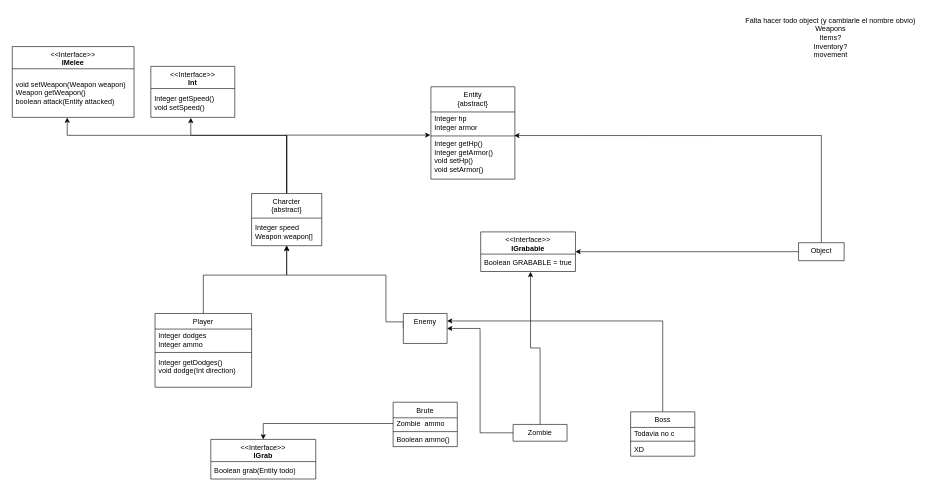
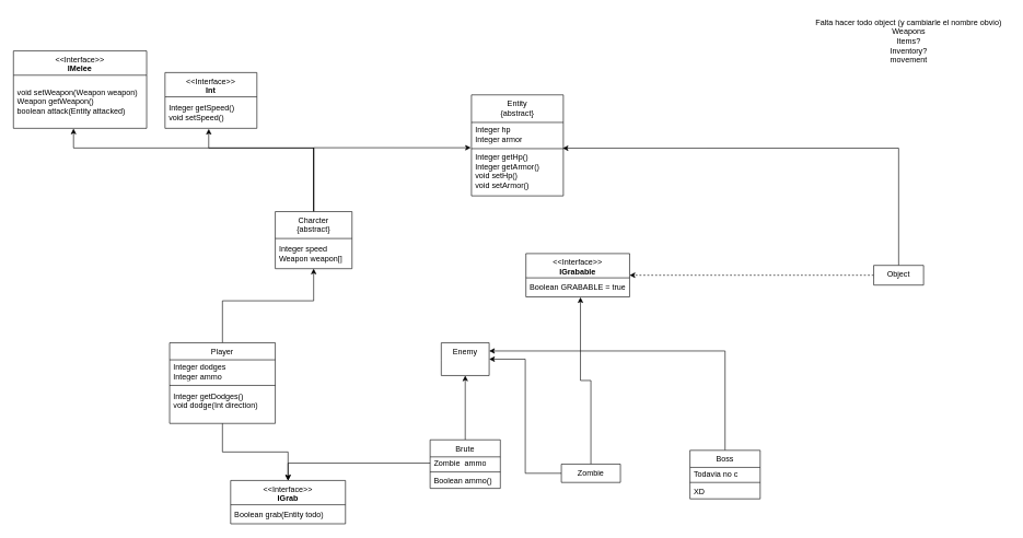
  <mxCell id="0" />
  <mxCell id="1" parent="0" />
  <mxCell id="2" value="&lt;div&gt;Entity&lt;/div&gt;&lt;div&gt;{abstract}&lt;/div&gt;" style="swimlane;fontStyle=0;align=center;verticalAlign=top;childLayout=stackLayout;horizontal=1;startSize=42;horizontalStack=0;resizeParent=1;resizeParentMax=0;resizeLast=0;collapsible=0;marginBottom=0;html=1;whiteSpace=wrap;" vertex="1" parent="1"><mxGeometry x="718" y="144" width="140" height="154" as="geometry" /></mxCell>
  <mxCell id="3" value="Integer hp&lt;div&gt;Integer armor&lt;/div&gt;" style="text;html=1;strokeColor=none;fillColor=none;align=left;verticalAlign=middle;spacingLeft=4;spacingRight=4;overflow=hidden;rotatable=0;points=[[0,0.5],[1,0.5]];portConstraint=eastwest;whiteSpace=wrap;" vertex="1" parent="2"><mxGeometry y="42" width="140" height="36" as="geometry" /></mxCell>
  <mxCell id="4" value="" style="line;strokeWidth=1;fillColor=none;align=left;verticalAlign=middle;spacingTop=-1;spacingLeft=3;spacingRight=3;rotatable=0;labelPosition=right;points=[];portConstraint=eastwest;" vertex="1" parent="2"><mxGeometry y="78" width="140" height="8" as="geometry" /></mxCell>
  <mxCell id="5" value="&lt;div&gt;Integer getHp()&lt;/div&gt;&lt;div&gt;Integer getArmor()&lt;div&gt;void setHp()&lt;div&gt;void setArmor()&lt;/div&gt;&lt;/div&gt;&lt;/div&gt;&lt;div&gt;&lt;br&gt;&lt;/div&gt;" style="text;html=1;strokeColor=none;fillColor=none;align=left;verticalAlign=middle;spacingLeft=4;spacingRight=4;overflow=hidden;rotatable=0;points=[[0,0.5],[1,0.5]];portConstraint=eastwest;whiteSpace=wrap;" vertex="1" parent="2"><mxGeometry y="86" width="140" height="68" as="geometry" /></mxCell>
  <mxCell id="6" style="edgeStyle=orthogonalEdgeStyle;rounded=0;orthogonalLoop=1;jettySize=auto;html=1;entryX=0.476;entryY=1.018;entryDx=0;entryDy=0;entryPerimeter=0;" edge="1" parent="1" source="9" target="16"><mxGeometry relative="1" as="geometry"><mxPoint x="240" y="436" as="targetPoint" /><Array as="points"><mxPoint x="477" y="225" /><mxPoint x="317" y="225" /></Array></mxGeometry></mxCell>
  <mxCell id="7" style="edgeStyle=orthogonalEdgeStyle;rounded=0;orthogonalLoop=1;jettySize=auto;html=1;entryX=0.451;entryY=1.005;entryDx=0;entryDy=0;entryPerimeter=0;" edge="1" parent="1" source="9" target="18"><mxGeometry relative="1" as="geometry"><Array as="points"><mxPoint x="477" y="225" /><mxPoint x="112" y="225" /></Array></mxGeometry></mxCell>
  <mxCell id="8" style="edgeStyle=orthogonalEdgeStyle;rounded=0;orthogonalLoop=1;jettySize=auto;html=1;entryX=-0.007;entryY=0.328;entryDx=0;entryDy=0;entryPerimeter=0;" edge="1" parent="1" source="9" target="4"><mxGeometry relative="1" as="geometry" /></mxCell>
  <mxCell id="9" value="&lt;div&gt;Charcter&lt;/div&gt;&lt;div&gt;{abstract}&lt;/div&gt;" style="swimlane;fontStyle=0;align=center;verticalAlign=top;childLayout=stackLayout;horizontal=1;startSize=41;horizontalStack=0;resizeParent=1;resizeParentMax=0;resizeLast=0;collapsible=0;marginBottom=0;html=1;whiteSpace=wrap;" vertex="1" parent="1"><mxGeometry x="419" y="322" width="117" height="87" as="geometry" /></mxCell>
  <mxCell id="10" value="&lt;div&gt;Integer speed&lt;/div&gt;&lt;div&gt;&lt;div&gt;Weapon weapon[]&lt;/div&gt;&lt;/div&gt;" style="text;html=1;strokeColor=none;fillColor=none;align=left;verticalAlign=middle;spacingLeft=4;spacingRight=4;overflow=hidden;rotatable=0;points=[[0,0.5],[1,0.5]];portConstraint=eastwest;whiteSpace=wrap;" vertex="1" parent="9"><mxGeometry y="41" width="117" height="46" as="geometry" /></mxCell>
  <mxCell id="11" style="edgeStyle=orthogonalEdgeStyle;rounded=0;orthogonalLoop=1;jettySize=auto;html=1;entryX=0.993;entryY=0.414;entryDx=0;entryDy=0;entryPerimeter=0;" edge="1" parent="1" source="13" target="4"><mxGeometry relative="1" as="geometry" /></mxCell>
- <mxCell id="12" style="edgeStyle=orthogonalEdgeStyle;rounded=0;orthogonalLoop=1;jettySize=auto;html=1;entryX=1;entryY=0.5;entryDx=0;entryDy=0;" edge="1" parent="1" source="13" target="29"><mxGeometry relative="1" as="geometry"><Array as="points"><mxPoint x="1025" y="419" /><mxPoint x="1025" y="419" /></Array></mxGeometry></mxCell>
+ <mxCell id="12" style="edgeStyle=orthogonalEdgeStyle;rounded=0;orthogonalLoop=1;jettySize=auto;html=1;entryX=1;entryY=0.5;entryDx=0;entryDy=0;dashed=1;" edge="1" parent="1" source="13" target="29"><mxGeometry relative="1" as="geometry"><Array as="points"><mxPoint x="1025" y="419" /><mxPoint x="1025" y="419" /></Array></mxGeometry></mxCell>
  <mxCell id="13" value="Object" style="swimlane;fontStyle=0;align=center;verticalAlign=top;childLayout=stackLayout;horizontal=1;startSize=22;horizontalStack=0;resizeParent=1;resizeParentMax=0;resizeLast=0;collapsible=0;marginBottom=0;html=1;whiteSpace=wrap;strokeColor=default;swimlaneLine=0;" vertex="1" parent="1"><mxGeometry x="1331" y="404" width="76" height="30" as="geometry" /></mxCell>
  <mxCell id="14" value="" style="line;strokeWidth=1;fillColor=none;align=left;verticalAlign=middle;spacingTop=-1;spacingLeft=3;spacingRight=3;rotatable=0;labelPosition=right;points=[];portConstraint=eastwest;strokeColor=none;" vertex="1" parent="13"><mxGeometry y="22" width="76" height="8" as="geometry" /></mxCell>
  <mxCell id="15" value="&amp;lt;&amp;lt;Interface&amp;gt;&amp;gt;&lt;br&gt;&lt;b&gt;Int&lt;/b&gt;&lt;br&gt;" style="swimlane;fontStyle=0;align=center;verticalAlign=top;childLayout=stackLayout;horizontal=1;startSize=37;horizontalStack=0;resizeParent=1;resizeParentMax=0;resizeLast=0;collapsible=0;marginBottom=0;html=1;whiteSpace=wrap;" vertex="1" parent="1"><mxGeometry x="251" y="110" width="140" height="85" as="geometry" /></mxCell>
  <mxCell id="16" value="&lt;div&gt;Integer getSpeed()&lt;/div&gt;&lt;div&gt;&lt;div&gt;void setSpeed()&lt;/div&gt;&lt;/div&gt;" style="text;html=1;strokeColor=none;fillColor=none;align=left;verticalAlign=middle;spacingLeft=4;spacingRight=4;overflow=hidden;rotatable=0;points=[[0,0.5],[1,0.5]];portConstraint=eastwest;whiteSpace=wrap;" vertex="1" parent="15"><mxGeometry y="37" width="140" height="48" as="geometry" /></mxCell>
  <mxCell id="17" value="&amp;lt;&amp;lt;Interface&amp;gt;&amp;gt;&lt;br&gt;&lt;b&gt;IMelee&lt;/b&gt;" style="swimlane;fontStyle=0;align=center;verticalAlign=top;childLayout=stackLayout;horizontal=1;startSize=37;horizontalStack=0;resizeParent=1;resizeParentMax=0;resizeLast=0;collapsible=0;marginBottom=0;html=1;whiteSpace=wrap;" vertex="1" parent="1"><mxGeometry x="20" y="77" width="203" height="118" as="geometry" /></mxCell>
  <mxCell id="18" value="&lt;br&gt;&lt;div&gt;&lt;/div&gt;&lt;div&gt;void setWeapon(Weapon weapon)&lt;/div&gt;&lt;div&gt;&lt;div&gt;&lt;div&gt;Weapon getWeapon()&lt;/div&gt;&lt;/div&gt;&lt;/div&gt;&lt;div&gt;boolean attack(Entity attacked)&lt;/div&gt;&lt;br&gt;" style="text;html=1;strokeColor=none;fillColor=none;align=left;verticalAlign=middle;spacingLeft=4;spacingRight=4;overflow=hidden;rotatable=0;points=[[0,0.5],[1,0.5]];portConstraint=eastwest;whiteSpace=wrap;" vertex="1" parent="17"><mxGeometry y="37" width="203" height="81" as="geometry" /></mxCell>
  <mxCell id="19" style="edgeStyle=orthogonalEdgeStyle;rounded=0;orthogonalLoop=1;jettySize=auto;html=1;entryX=0.5;entryY=1;entryDx=0;entryDy=0;" edge="1" parent="1" source="21" target="9"><mxGeometry relative="1" as="geometry"><Array as="points"><mxPoint x="339" y="458" /><mxPoint x="477" y="458" /></Array></mxGeometry></mxCell>
+ <mxCell id="20" style="edgeStyle=orthogonalEdgeStyle;rounded=0;orthogonalLoop=1;jettySize=auto;html=1;" edge="1" parent="1" source="21" target="27"><mxGeometry relative="1" as="geometry" /></mxCell>
  <mxCell id="21" value="Player" style="swimlane;fontStyle=0;align=center;verticalAlign=top;childLayout=stackLayout;horizontal=1;startSize=26;horizontalStack=0;resizeParent=1;resizeParentMax=0;resizeLast=0;collapsible=0;marginBottom=0;html=1;whiteSpace=wrap;" vertex="1" parent="1"><mxGeometry x="258" y="522" width="161" height="123" as="geometry" /></mxCell>
  <mxCell id="22" value="&lt;div&gt;Integer dodges&lt;/div&gt;&lt;div&gt;Integer ammo&lt;/div&gt;" style="text;html=1;strokeColor=none;fillColor=none;align=left;verticalAlign=middle;spacingLeft=4;spacingRight=4;overflow=hidden;rotatable=0;points=[[0,0.5],[1,0.5]];portConstraint=eastwest;whiteSpace=wrap;" vertex="1" parent="21"><mxGeometry y="26" width="161" height="35" as="geometry" /></mxCell>
  <mxCell id="23" value="" style="line;strokeWidth=1;fillColor=none;align=left;verticalAlign=middle;spacingTop=-1;spacingLeft=3;spacingRight=3;rotatable=0;labelPosition=right;points=[];portConstraint=eastwest;" vertex="1" parent="21"><mxGeometry y="61" width="161" height="8" as="geometry" /></mxCell>
  <mxCell id="24" value="&lt;div&gt;Integer getDodges()&lt;/div&gt;&lt;div&gt;void dodge(Int direction)&lt;/div&gt;&lt;div&gt;&lt;br&gt;&lt;/div&gt;" style="text;html=1;strokeColor=none;fillColor=none;align=left;verticalAlign=middle;spacingLeft=4;spacingRight=4;overflow=hidden;rotatable=0;points=[[0,0.5],[1,0.5]];portConstraint=eastwest;whiteSpace=wrap;" vertex="1" parent="21"><mxGeometry y="69" width="161" height="54" as="geometry" /></mxCell>
- <mxCell id="25" style="edgeStyle=orthogonalEdgeStyle;rounded=0;orthogonalLoop=1;jettySize=auto;html=1;entryX=0.5;entryY=1;entryDx=0;entryDy=0;exitX=0;exitY=0.5;exitDx=0;exitDy=0;" edge="1" parent="1" source="26" target="9"><mxGeometry relative="1" as="geometry"><Array as="points"><mxPoint x="672" y="536" /><mxPoint x="643" y="536" /><mxPoint x="643" y="458" /><mxPoint x="477" y="458" /></Array></mxGeometry></mxCell>
  <mxCell id="26" value="Enemy" style="swimlane;fontStyle=0;align=center;verticalAlign=top;childLayout=stackLayout;horizontal=1;startSize=26;horizontalStack=0;resizeParent=1;resizeParentMax=0;resizeLast=0;collapsible=0;marginBottom=0;html=1;whiteSpace=wrap;swimlaneLine=0;" vertex="1" parent="1"><mxGeometry x="672" y="522" width="73" height="50" as="geometry" /></mxCell>
  <mxCell id="27" value="&amp;lt;&amp;lt;Interface&amp;gt;&amp;gt;&lt;br&gt;&lt;b&gt;IGrab&lt;/b&gt;" style="swimlane;fontStyle=0;align=center;verticalAlign=top;childLayout=stackLayout;horizontal=1;startSize=37;horizontalStack=0;resizeParent=1;resizeParentMax=0;resizeLast=0;collapsible=0;marginBottom=0;html=1;whiteSpace=wrap;" vertex="1" parent="1"><mxGeometry x="351" y="732" width="175" height="66" as="geometry" /></mxCell>
  <mxCell id="28" value="Boolean grab(Entity todo)" style="text;html=1;strokeColor=none;fillColor=none;align=left;verticalAlign=middle;spacingLeft=4;spacingRight=4;overflow=hidden;rotatable=0;points=[[0,0.5],[1,0.5]];portConstraint=eastwest;whiteSpace=wrap;" vertex="1" parent="27"><mxGeometry y="37" width="175" height="29" as="geometry" /></mxCell>
  <mxCell id="29" value="&amp;lt;&amp;lt;Interface&amp;gt;&amp;gt;&lt;br&gt;&lt;b&gt;IGrabable&lt;/b&gt;" style="swimlane;fontStyle=0;align=center;verticalAlign=top;childLayout=stackLayout;horizontal=1;startSize=37;horizontalStack=0;resizeParent=1;resizeParentMax=0;resizeLast=0;collapsible=0;marginBottom=0;html=1;whiteSpace=wrap;" vertex="1" parent="1"><mxGeometry x="801" y="386" width="158" height="66" as="geometry" /></mxCell>
  <mxCell id="30" value="Boolean GRABABLE = true" style="text;html=1;strokeColor=none;fillColor=none;align=left;verticalAlign=middle;spacingLeft=4;spacingRight=4;overflow=hidden;rotatable=0;points=[[0,0.5],[1,0.5]];portConstraint=eastwest;whiteSpace=wrap;" vertex="1" parent="29"><mxGeometry y="37" width="158" height="29" as="geometry" /></mxCell>
  <mxCell id="31" style="edgeStyle=orthogonalEdgeStyle;rounded=0;orthogonalLoop=1;jettySize=auto;html=1;entryX=1;entryY=0.5;entryDx=0;entryDy=0;" edge="1" parent="1" source="33" target="26"><mxGeometry relative="1" as="geometry" /></mxCell>
  <mxCell id="32" style="edgeStyle=orthogonalEdgeStyle;rounded=0;orthogonalLoop=1;jettySize=auto;html=1;entryX=0.526;entryY=1.02;entryDx=0;entryDy=0;entryPerimeter=0;" edge="1" parent="1" source="33" target="30"><mxGeometry relative="1" as="geometry" /></mxCell>
  <mxCell id="33" value="Zombie" style="swimlane;fontStyle=0;align=center;verticalAlign=top;childLayout=stackLayout;horizontal=1;startSize=26;horizontalStack=0;resizeParent=1;resizeParentMax=0;resizeLast=0;collapsible=0;marginBottom=0;html=1;whiteSpace=wrap;swimlaneLine=0;" vertex="1" parent="1"><mxGeometry x="855" y="707" width="90" height="28" as="geometry" /></mxCell>
+ <mxCell id="34" style="edgeStyle=orthogonalEdgeStyle;rounded=0;orthogonalLoop=1;jettySize=auto;html=1;entryX=0.5;entryY=1;entryDx=0;entryDy=0;" edge="1" parent="1" source="35" target="26"><mxGeometry relative="1" as="geometry" /></mxCell>
  <mxCell id="35" value="Brute" style="swimlane;fontStyle=0;align=center;verticalAlign=top;childLayout=stackLayout;horizontal=1;startSize=26;horizontalStack=0;resizeParent=1;resizeParentMax=0;resizeLast=0;collapsible=0;marginBottom=0;html=1;whiteSpace=wrap;" vertex="1" parent="1"><mxGeometry x="655" y="670" width="107" height="74" as="geometry" /></mxCell>
  <mxCell id="36" value="Zombie&amp;nbsp; ammo" style="text;html=1;strokeColor=none;fillColor=none;align=left;verticalAlign=middle;spacingLeft=4;spacingRight=4;overflow=hidden;rotatable=0;points=[[0,0.5],[1,0.5]];portConstraint=eastwest;whiteSpace=wrap;" vertex="1" parent="35"><mxGeometry y="26" width="107" height="19" as="geometry" /></mxCell>
  <mxCell id="37" value="" style="line;strokeWidth=1;fillColor=none;align=left;verticalAlign=middle;spacingTop=-1;spacingLeft=3;spacingRight=3;rotatable=0;labelPosition=right;points=[];portConstraint=eastwest;" vertex="1" parent="35"><mxGeometry y="45" width="107" height="8" as="geometry" /></mxCell>
  <mxCell id="38" value="&lt;div&gt;Boolean ammo()&lt;/div&gt;&lt;div&gt;&lt;br&gt;&lt;/div&gt;" style="text;html=1;strokeColor=none;fillColor=none;align=left;verticalAlign=middle;spacingLeft=4;spacingRight=4;overflow=hidden;rotatable=0;points=[[0,0.5],[1,0.5]];portConstraint=eastwest;whiteSpace=wrap;" vertex="1" parent="35"><mxGeometry y="53" width="107" height="21" as="geometry" /></mxCell>
  <mxCell id="39" style="edgeStyle=orthogonalEdgeStyle;rounded=0;orthogonalLoop=1;jettySize=auto;html=1;" edge="1" parent="1" source="36" target="27"><mxGeometry relative="1" as="geometry" /></mxCell>
  <mxCell id="40" style="edgeStyle=orthogonalEdgeStyle;rounded=0;orthogonalLoop=1;jettySize=auto;html=1;entryX=1;entryY=0.25;entryDx=0;entryDy=0;exitX=0.5;exitY=0;exitDx=0;exitDy=0;" edge="1" parent="1" source="41" target="26"><mxGeometry relative="1" as="geometry"><mxPoint x="866" y="515" as="targetPoint" /></mxGeometry></mxCell>
  <mxCell id="41" value="Boss" style="swimlane;fontStyle=0;align=center;verticalAlign=top;childLayout=stackLayout;horizontal=1;startSize=26;horizontalStack=0;resizeParent=1;resizeParentMax=0;resizeLast=0;collapsible=0;marginBottom=0;html=1;whiteSpace=wrap;" vertex="1" parent="1"><mxGeometry x="1051" y="686" width="107" height="74" as="geometry" /></mxCell>
  <mxCell id="42" value="Todavia no c" style="text;html=1;strokeColor=none;fillColor=none;align=left;verticalAlign=middle;spacingLeft=4;spacingRight=4;overflow=hidden;rotatable=0;points=[[0,0.5],[1,0.5]];portConstraint=eastwest;whiteSpace=wrap;" vertex="1" parent="41"><mxGeometry y="26" width="107" height="19" as="geometry" /></mxCell>
  <mxCell id="43" value="" style="line;strokeWidth=1;fillColor=none;align=left;verticalAlign=middle;spacingTop=-1;spacingLeft=3;spacingRight=3;rotatable=0;labelPosition=right;points=[];portConstraint=eastwest;" vertex="1" parent="41"><mxGeometry y="45" width="107" height="8" as="geometry" /></mxCell>
  <mxCell id="44" value="XD" style="text;html=1;strokeColor=none;fillColor=none;align=left;verticalAlign=middle;spacingLeft=4;spacingRight=4;overflow=hidden;rotatable=0;points=[[0,0.5],[1,0.5]];portConstraint=eastwest;whiteSpace=wrap;" vertex="1" parent="41"><mxGeometry y="53" width="107" height="21" as="geometry" /></mxCell>
  <mxCell id="45" value="&lt;div&gt;Falta hacer todo object (y cambiarle el nombre obvio)&lt;/div&gt;&lt;div&gt;Weapons&lt;/div&gt;&lt;div&gt;Items?&lt;/div&gt;&lt;div&gt;Inventory?&lt;/div&gt;&lt;div&gt;movement&lt;br&gt;&lt;/div&gt;" style="text;html=1;align=center;verticalAlign=middle;resizable=0;points=[];autosize=1;strokeColor=none;fillColor=none;" vertex="1" parent="1"><mxGeometry x="1230" y="20" width="307" height="84" as="geometry" /></mxCell>
